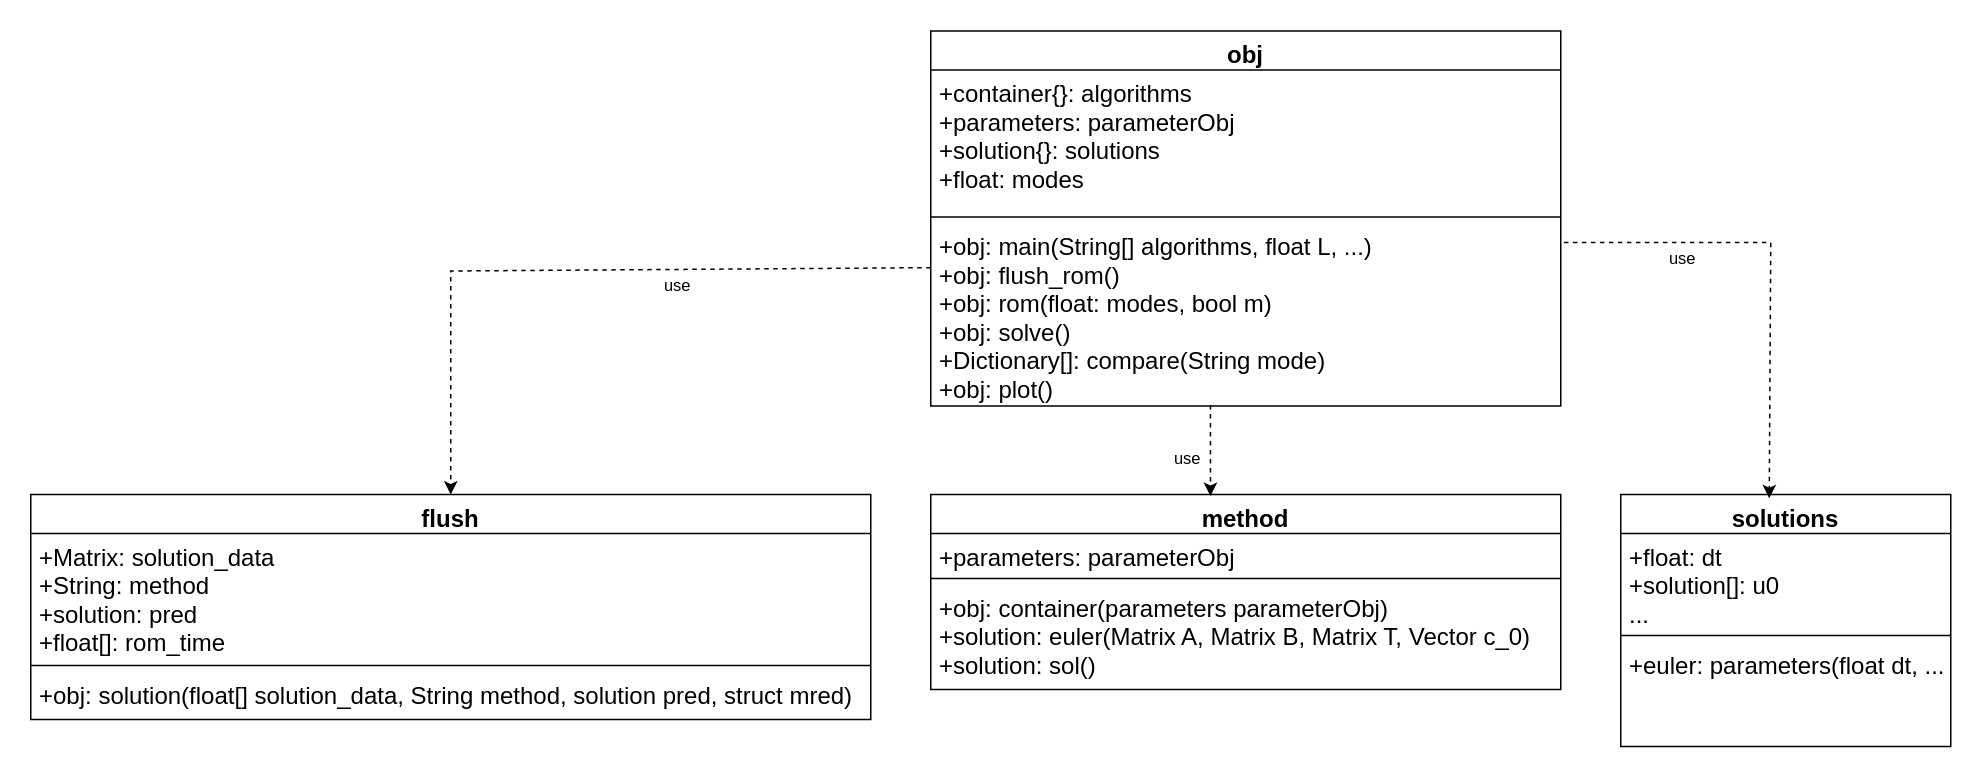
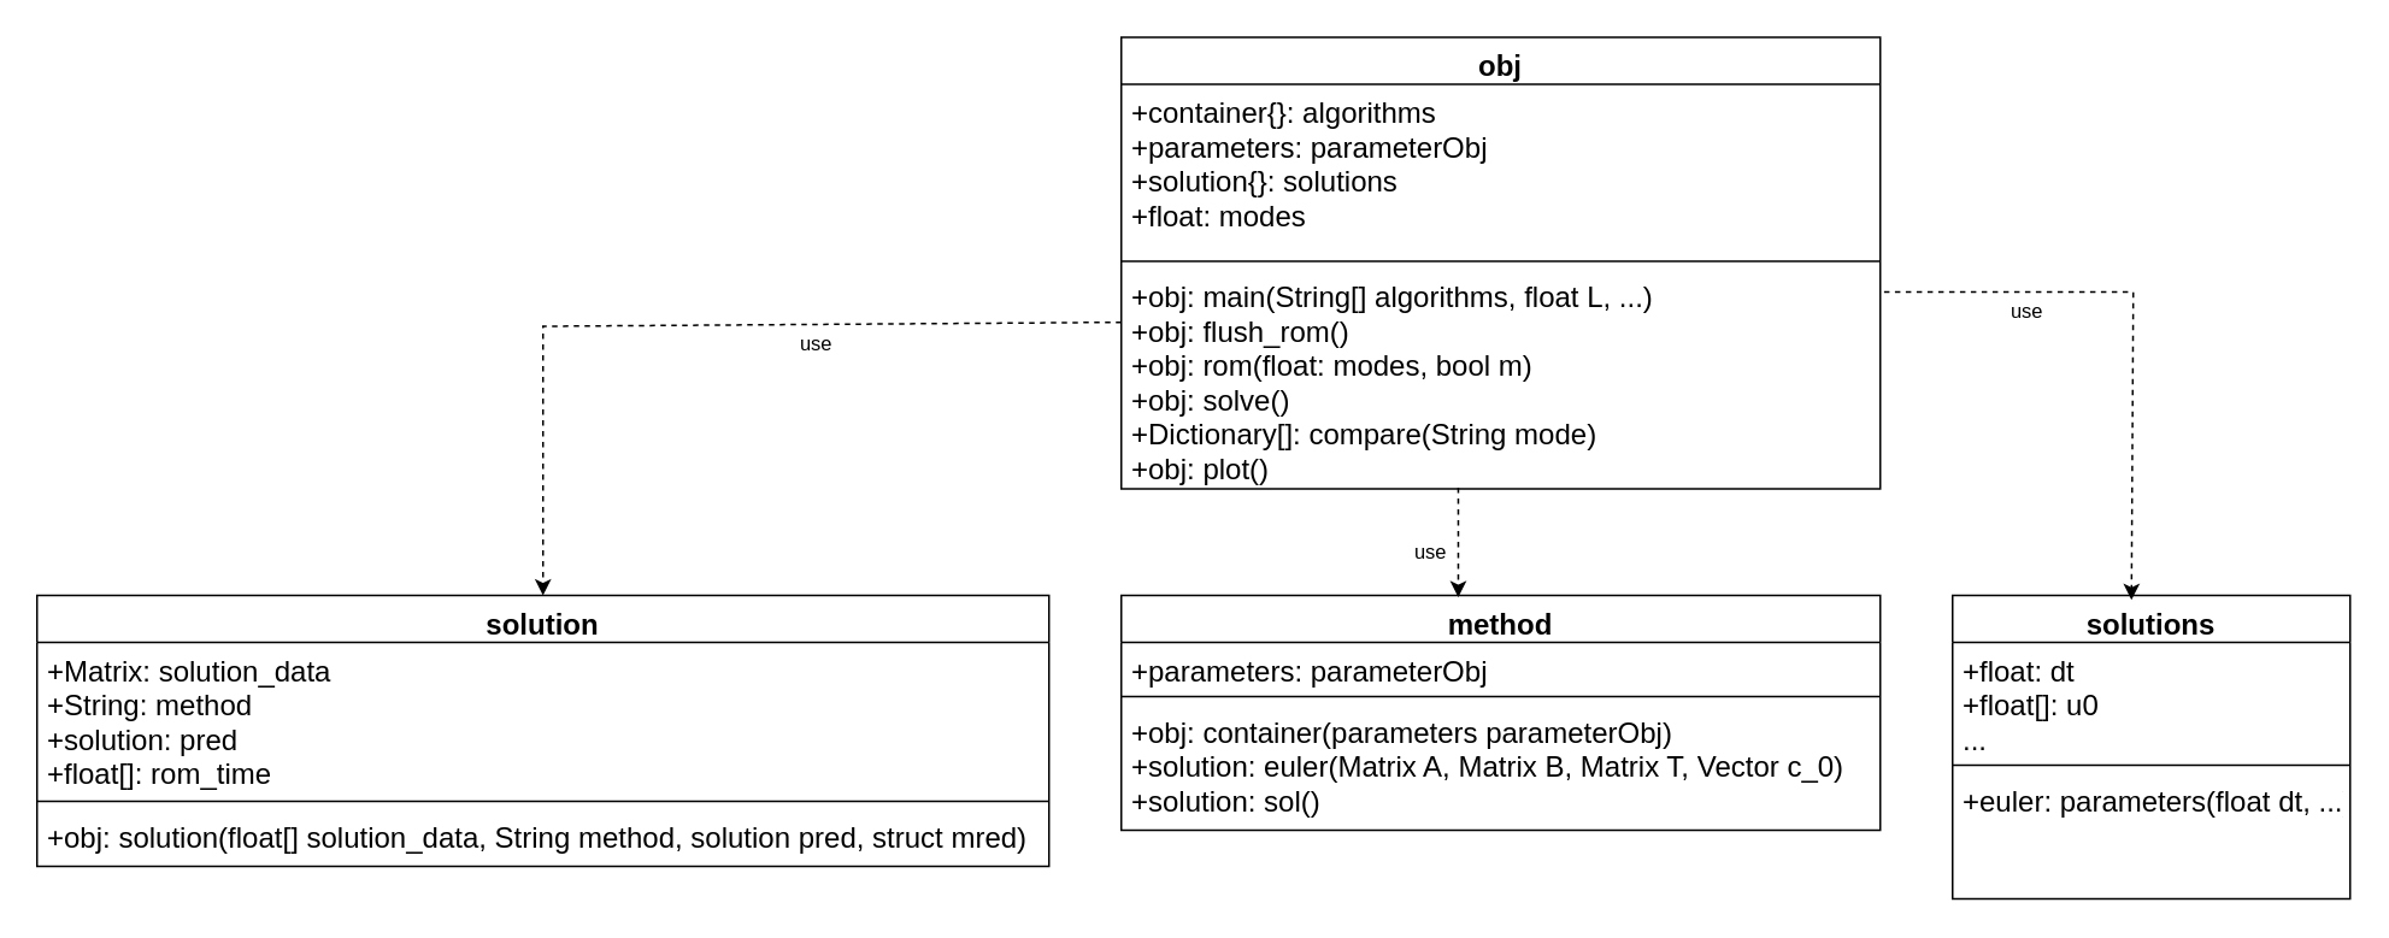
  <mxCell id="0" />
  <mxCell id="1" parent="0" />
  <mxCell id="2" value="method" style="swimlane;fontStyle=1;align=center;verticalAlign=top;childLayout=stackLayout;horizontal=1;startSize=26;horizontalStack=0;resizeParent=1;resizeParentMax=0;resizeLast=0;collapsible=1;marginBottom=0;fontSize=16;" parent="1" vertex="1"><mxGeometry x="620" y="329" width="420" height="130" as="geometry" /></mxCell>
  <mxCell id="3" value="+parameters: parameterObj" style="text;strokeColor=none;fillColor=none;align=left;verticalAlign=top;spacingLeft=4;spacingRight=4;overflow=hidden;rotatable=0;points=[[0,0.5],[1,0.5]];portConstraint=eastwest;fontSize=16;" parent="2" vertex="1"><mxGeometry y="26" width="420" height="26" as="geometry" /></mxCell>
  <mxCell id="4" value="" style="line;strokeWidth=1;fillColor=none;align=left;verticalAlign=middle;spacingTop=-1;spacingLeft=3;spacingRight=3;rotatable=0;labelPosition=right;points=[];portConstraint=eastwest;fontSize=16;" parent="2" vertex="1"><mxGeometry y="52" width="420" height="8" as="geometry" /></mxCell>
  <mxCell id="5" value="+obj: container(parameters parameterObj)&#10;+solution: euler(Matrix A, Matrix B, Matrix T, Vector c_0)&#10;+solution: sol()" style="text;strokeColor=none;fillColor=none;align=left;verticalAlign=top;spacingLeft=4;spacingRight=4;overflow=hidden;rotatable=0;points=[[0,0.5],[1,0.5]];portConstraint=eastwest;fontSize=16;" parent="2" vertex="1"><mxGeometry y="60" width="420" height="70" as="geometry" /></mxCell>
  <mxCell id="6" value="obj" style="swimlane;fontStyle=1;align=center;verticalAlign=top;childLayout=stackLayout;horizontal=1;startSize=26;horizontalStack=0;resizeParent=1;resizeParentMax=0;resizeLast=0;collapsible=1;marginBottom=0;fontSize=16;" parent="1" vertex="1"><mxGeometry x="620" y="20" width="420" height="250" as="geometry" /></mxCell>
  <mxCell id="7" value="+container{}: algorithms&#10;+parameters: parameterObj&#10;+solution{}: solutions&#10;+float: modes" style="text;strokeColor=none;fillColor=none;align=left;verticalAlign=top;spacingLeft=4;spacingRight=4;overflow=hidden;rotatable=0;points=[[0,0.5],[1,0.5]];portConstraint=eastwest;fontSize=16;" parent="6" vertex="1"><mxGeometry y="26" width="420" height="94" as="geometry" /></mxCell>
  <mxCell id="8" value="" style="line;strokeWidth=1;fillColor=none;align=left;verticalAlign=middle;spacingTop=-1;spacingLeft=3;spacingRight=3;rotatable=0;labelPosition=right;points=[];portConstraint=eastwest;fontSize=16;" parent="6" vertex="1"><mxGeometry y="120" width="420" height="8" as="geometry" /></mxCell>
  <mxCell id="9" value="+obj: main(String[] algorithms, float L, ...)&#10;+obj: flush_rom()&#10;+obj: rom(float: modes, bool m)&#10;+obj: solve()&#10;+Dictionary[]: compare(String mode)&#10;+obj: plot()" style="text;strokeColor=none;fillColor=none;align=left;verticalAlign=top;spacingLeft=4;spacingRight=4;overflow=hidden;rotatable=0;points=[[0,0.5],[1,0.5]];portConstraint=eastwest;fontSize=16;" parent="6" vertex="1"><mxGeometry y="128" width="420" height="122" as="geometry" /></mxCell>
- <mxCell id="10" value="flush" style="swimlane;fontStyle=1;align=center;verticalAlign=top;childLayout=stackLayout;horizontal=1;startSize=26;horizontalStack=0;resizeParent=1;resizeParentMax=0;resizeLast=0;collapsible=1;marginBottom=0;fontSize=16;" parent="1" vertex="1"><mxGeometry x="20" y="329" width="560" height="150" as="geometry" /></mxCell>
+ <mxCell id="10" value="solution" style="swimlane;fontStyle=1;align=center;verticalAlign=top;childLayout=stackLayout;horizontal=1;startSize=26;horizontalStack=0;resizeParent=1;resizeParentMax=0;resizeLast=0;collapsible=1;marginBottom=0;fontSize=16;" parent="1" vertex="1"><mxGeometry x="20" y="329" width="560" height="150" as="geometry" /></mxCell>
  <mxCell id="11" value="+Matrix: solution_data&#10;+String: method&#10;+solution: pred&#10;+float[]: rom_time&#10;" style="text;strokeColor=none;fillColor=none;align=left;verticalAlign=top;spacingLeft=4;spacingRight=4;overflow=hidden;rotatable=0;points=[[0,0.5],[1,0.5]];portConstraint=eastwest;fontSize=16;" parent="10" vertex="1"><mxGeometry y="26" width="560" height="84" as="geometry" /></mxCell>
  <mxCell id="12" value="" style="line;strokeWidth=1;fillColor=none;align=left;verticalAlign=middle;spacingTop=-1;spacingLeft=3;spacingRight=3;rotatable=0;labelPosition=right;points=[];portConstraint=eastwest;fontSize=16;" parent="10" vertex="1"><mxGeometry y="110" width="560" height="8" as="geometry" /></mxCell>
  <mxCell id="13" value="+obj: solution(float[] solution_data, String method, solution pred, struct mred)" style="text;strokeColor=none;fillColor=none;align=left;verticalAlign=top;spacingLeft=4;spacingRight=4;overflow=hidden;rotatable=0;points=[[0,0.5],[1,0.5]];portConstraint=eastwest;fontSize=16;" parent="10" vertex="1"><mxGeometry y="118" width="560" height="32" as="geometry" /></mxCell>
  <mxCell id="14" value="solutions" style="swimlane;fontStyle=1;align=center;verticalAlign=top;childLayout=stackLayout;horizontal=1;startSize=26;horizontalStack=0;resizeParent=1;resizeParentMax=0;resizeLast=0;collapsible=1;marginBottom=0;fontSize=16;" parent="1" vertex="1"><mxGeometry x="1080" y="329" width="220" height="168" as="geometry" /></mxCell>
- <mxCell id="15" value="+float: dt&#10;+solution[]: u0&#10;..." style="text;strokeColor=none;fillColor=none;align=left;verticalAlign=top;spacingLeft=4;spacingRight=4;overflow=hidden;rotatable=0;points=[[0,0.5],[1,0.5]];portConstraint=eastwest;fontSize=16;" parent="14" vertex="1"><mxGeometry y="26" width="220" height="64" as="geometry" /></mxCell>
+ <mxCell id="15" value="+float: dt&#10;+float[]: u0&#10;..." style="text;strokeColor=none;fillColor=none;align=left;verticalAlign=top;spacingLeft=4;spacingRight=4;overflow=hidden;rotatable=0;points=[[0,0.5],[1,0.5]];portConstraint=eastwest;fontSize=16;" parent="14" vertex="1"><mxGeometry y="26" width="220" height="64" as="geometry" /></mxCell>
  <mxCell id="16" value="" style="line;strokeWidth=1;fillColor=none;align=left;verticalAlign=middle;spacingTop=-1;spacingLeft=3;spacingRight=3;rotatable=0;labelPosition=right;points=[];portConstraint=eastwest;fontSize=16;" parent="14" vertex="1"><mxGeometry y="90" width="220" height="8" as="geometry" /></mxCell>
  <mxCell id="17" value="+euler: parameters(float dt, ...)" style="text;strokeColor=none;fillColor=none;align=left;verticalAlign=top;spacingLeft=4;spacingRight=4;overflow=hidden;rotatable=0;points=[[0,0.5],[1,0.5]];portConstraint=eastwest;fontSize=16;" parent="14" vertex="1"><mxGeometry y="98" width="220" height="70" as="geometry" /></mxCell>
  <mxCell id="18" value="" style="endArrow=classic;dashed=1;html=1;rounded=0;targetPerimeterSpacing=0;endFill=1;entryX=0.5;entryY=0;entryDx=0;entryDy=0;exitX=0;exitY=0.244;exitDx=0;exitDy=0;exitPerimeter=0;" parent="1" source="9" target="10" edge="1"><mxGeometry width="50" height="50" relative="1" as="geometry"><mxPoint x="510" y="180" as="sourcePoint" /><mxPoint x="300" y="329" as="targetPoint" /><Array as="points"><mxPoint x="300" y="180" /></Array></mxGeometry></mxCell>
  <mxCell id="19" value="use" style="edgeLabel;html=1;align=center;verticalAlign=middle;resizable=0;points=[];" parent="18" vertex="1" connectable="0"><mxGeometry x="0.477" y="3" relative="1" as="geometry"><mxPoint x="147" y="-16" as="offset" /></mxGeometry></mxCell>
  <mxCell id="20" value="" style="endArrow=classic;dashed=1;html=1;rounded=0;targetPerimeterSpacing=0;endFill=1;entryX=0.45;entryY=0.015;entryDx=0;entryDy=0;exitX=1.005;exitY=0.106;exitDx=0;exitDy=0;exitPerimeter=0;entryPerimeter=0;" parent="1" source="9" target="14" edge="1"><mxGeometry width="50" height="50" relative="1" as="geometry"><mxPoint x="1460" y="119" as="sourcePoint" /><mxPoint x="1140" y="270" as="targetPoint" /><Array as="points"><mxPoint x="1180" y="161" /></Array></mxGeometry></mxCell>
  <mxCell id="21" value="use" style="edgeLabel;html=1;align=center;verticalAlign=middle;resizable=0;points=[];" parent="20" vertex="1" connectable="0"><mxGeometry x="0.477" y="3" relative="1" as="geometry"><mxPoint x="-62" y="-80" as="offset" /></mxGeometry></mxCell>
  <mxCell id="22" value="" style="endArrow=classic;dashed=1;html=1;rounded=0;targetPerimeterSpacing=0;endFill=1;entryX=0.444;entryY=0.008;entryDx=0;entryDy=0;exitX=0.444;exitY=0.995;exitDx=0;exitDy=0;exitPerimeter=0;entryPerimeter=0;" parent="1" source="9" target="2" edge="1"><mxGeometry width="50" height="50" relative="1" as="geometry"><mxPoint x="1052" y="171" as="sourcePoint" /><mxPoint x="1189" y="342" as="targetPoint" /><Array as="points" /></mxGeometry></mxCell>
  <mxCell id="23" value="use" style="edgeLabel;html=1;align=center;verticalAlign=middle;resizable=0;points=[];" parent="22" vertex="1" connectable="0"><mxGeometry x="0.477" y="3" relative="1" as="geometry"><mxPoint x="-19" y="-10" as="offset" /></mxGeometry></mxCell>
